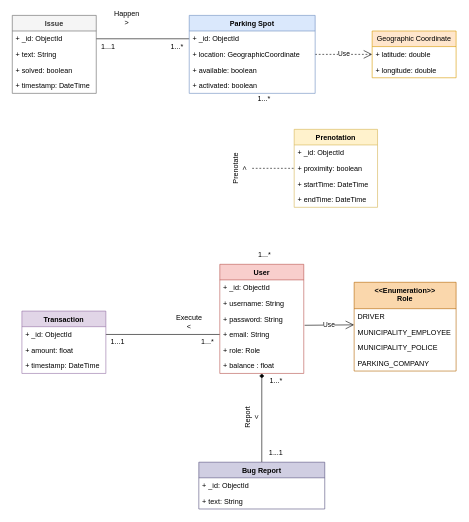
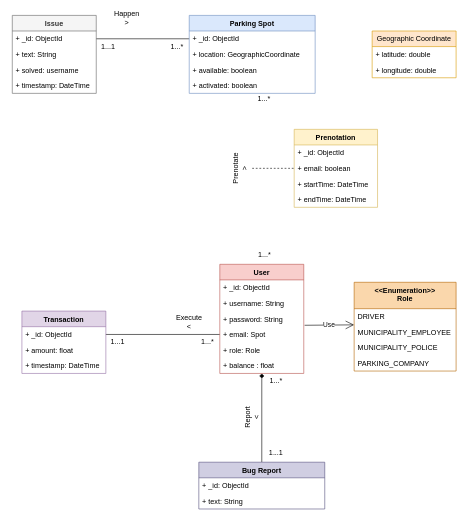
  <mxCell id="0" />
  <mxCell id="1" parent="0" />
  <mxCell id="2" value="Use" style="endArrow=open;endSize=12;dashed=0;html=1;exitX=1.01;exitY=-0.09;exitDx=0;exitDy=0;entryX=-0.001;entryY=0.037;entryDx=0;entryDy=0;exitPerimeter=0;entryPerimeter=0;" parent="1" source="41" target="34" edge="1"><mxGeometry width="160" relative="1" as="geometry"><mxPoint x="256" y="515" as="sourcePoint" /><mxPoint x="416" y="515" as="targetPoint" /></mxGeometry></mxCell>
- <mxCell id="3" value="Use" style="endArrow=open;endSize=12;dashed=1;html=1;exitX=1;exitY=0.5;exitDx=0;exitDy=0;entryX=0;entryY=0.5;entryDx=0;entryDy=0;" parent="1" source="23" target="27" edge="1"><mxGeometry width="160" relative="1" as="geometry"><mxPoint x="300" y="131" as="sourcePoint" /><mxPoint x="460" y="131" as="targetPoint" /></mxGeometry></mxCell>
  <mxCell id="4" value="" style="endArrow=none;html=1;entryX=0;entryY=0.5;entryDx=0;entryDy=0;exitX=1;exitY=0.5;exitDx=0;exitDy=0;" parent="1" source="49" target="41" edge="1"><mxGeometry width="50" height="50" relative="1" as="geometry"><mxPoint x="246" y="590" as="sourcePoint" /><mxPoint x="296" y="540" as="targetPoint" /></mxGeometry></mxCell>
  <mxCell id="5" value="" style="endArrow=diamond;html=1;exitX=0.5;exitY=0;exitDx=0;exitDy=0;" parent="1" source="29" target="43" edge="1"><mxGeometry width="50" height="50" relative="1" as="geometry"><mxPoint x="246" y="665" as="sourcePoint" /><mxPoint x="430.12" y="567" as="targetPoint" /></mxGeometry></mxCell>
  <mxCell id="6" value="" style="endArrow=none;html=1;entryX=0;entryY=0.5;entryDx=0;entryDy=0;exitX=1;exitY=0.5;exitDx=0;exitDy=0;" parent="1" source="17" target="22" edge="1"><mxGeometry width="50" height="50" relative="1" as="geometry"><mxPoint x="250" y="141" as="sourcePoint" /><mxPoint x="300" y="91" as="targetPoint" /></mxGeometry></mxCell>
  <mxCell id="7" value="Prenotation" style="swimlane;fontStyle=1;align=center;verticalAlign=top;childLayout=stackLayout;horizontal=1;startSize=26;horizontalStack=0;resizeParent=1;resizeParentMax=0;resizeLast=0;collapsible=1;marginBottom=0;fillColor=#fff2cc;strokeColor=#d6b656;" parent="1" vertex="1"><mxGeometry x="490" y="215" width="139" height="130" as="geometry" /></mxCell>
  <mxCell id="8" value="+ _id: ObjectId" style="text;strokeColor=none;fillColor=none;align=left;verticalAlign=top;spacingLeft=4;spacingRight=4;overflow=hidden;rotatable=0;points=[[0,0.5],[1,0.5]];portConstraint=eastwest;" parent="7" vertex="1"><mxGeometry y="26" width="139" height="26" as="geometry" /></mxCell>
- <mxCell id="9" value="+ proximity: boolean" style="text;strokeColor=none;fillColor=none;align=left;verticalAlign=top;spacingLeft=4;spacingRight=4;overflow=hidden;rotatable=0;points=[[0,0.5],[1,0.5]];portConstraint=eastwest;" parent="7" vertex="1"><mxGeometry y="52" width="139" height="26" as="geometry" /></mxCell>
+ <mxCell id="9" value="+ email: boolean" style="text;strokeColor=none;fillColor=none;align=left;verticalAlign=top;spacingLeft=4;spacingRight=4;overflow=hidden;rotatable=0;points=[[0,0.5],[1,0.5]];portConstraint=eastwest;" parent="7" vertex="1"><mxGeometry y="52" width="139" height="26" as="geometry" /></mxCell>
  <mxCell id="10" value="+ startTime: DateTime" style="text;strokeColor=none;fillColor=none;align=left;verticalAlign=top;spacingLeft=4;spacingRight=4;overflow=hidden;rotatable=0;points=[[0,0.5],[1,0.5]];portConstraint=eastwest;" parent="7" vertex="1"><mxGeometry y="78" width="139" height="26" as="geometry" /></mxCell>
  <mxCell id="11" value="+ endTime: DateTime" style="text;strokeColor=none;fillColor=none;align=left;verticalAlign=top;spacingLeft=4;spacingRight=4;overflow=hidden;rotatable=0;points=[[0,0.5],[1,0.5]];portConstraint=eastwest;" parent="7" vertex="1"><mxGeometry y="104" width="139" height="26" as="geometry" /></mxCell>
  <mxCell id="12" value="" style="endArrow=none;dashed=1;html=1;entryX=0;entryY=0.5;entryDx=0;entryDy=0;" parent="1" target="9" edge="1"><mxGeometry width="50" height="50" relative="1" as="geometry"><mxPoint x="420" y="280" as="sourcePoint" /><mxPoint x="460" y="325" as="targetPoint" /></mxGeometry></mxCell>
  <mxCell id="13" value="1...*" style="text;html=1;strokeColor=none;fillColor=none;align=center;verticalAlign=middle;whiteSpace=wrap;rounded=0;" parent="1" vertex="1"><mxGeometry x="420" y="155" width="40" height="20" as="geometry" /></mxCell>
  <mxCell id="14" value="Prenotate &amp;gt;" style="text;html=1;strokeColor=none;fillColor=none;align=center;verticalAlign=middle;whiteSpace=wrap;rounded=0;direction=west;rotation=270;" parent="1" vertex="1"><mxGeometry x="380" y="270" width="40" height="20" as="geometry" /></mxCell>
  <mxCell id="15" value="1...*" style="text;html=1;strokeColor=none;fillColor=none;align=center;verticalAlign=middle;whiteSpace=wrap;rounded=0;" parent="1" vertex="1"><mxGeometry x="421" y="415" width="40" height="20" as="geometry" /></mxCell>
  <mxCell id="16" value="Issue" style="swimlane;fontStyle=1;align=center;verticalAlign=top;childLayout=stackLayout;horizontal=1;startSize=26;horizontalStack=0;resizeParent=1;resizeParentMax=0;resizeLast=0;collapsible=1;marginBottom=0;fillColor=#f5f5f5;strokeColor=#666666;fontColor=#333333;" parent="1" vertex="1"><mxGeometry x="20" y="25" width="140" height="130" as="geometry" /></mxCell>
  <mxCell id="17" value="+ _id: ObjectId" style="text;strokeColor=none;fillColor=none;align=left;verticalAlign=top;spacingLeft=4;spacingRight=4;overflow=hidden;rotatable=0;points=[[0,0.5],[1,0.5]];portConstraint=eastwest;" parent="16" vertex="1"><mxGeometry y="26" width="140" height="26" as="geometry" /></mxCell>
  <mxCell id="18" value="+ text: String" style="text;strokeColor=none;fillColor=none;align=left;verticalAlign=top;spacingLeft=4;spacingRight=4;overflow=hidden;rotatable=0;points=[[0,0.5],[1,0.5]];portConstraint=eastwest;" parent="16" vertex="1"><mxGeometry y="52" width="140" height="26" as="geometry" /></mxCell>
- <mxCell id="19" value="+ solved: boolean" style="text;strokeColor=none;fillColor=none;align=left;verticalAlign=top;spacingLeft=4;spacingRight=4;overflow=hidden;rotatable=0;points=[[0,0.5],[1,0.5]];portConstraint=eastwest;" parent="16" vertex="1"><mxGeometry y="78" width="140" height="26" as="geometry" /></mxCell>
+ <mxCell id="19" value="+ solved: username" style="text;strokeColor=none;fillColor=none;align=left;verticalAlign=top;spacingLeft=4;spacingRight=4;overflow=hidden;rotatable=0;points=[[0,0.5],[1,0.5]];portConstraint=eastwest;" parent="16" vertex="1"><mxGeometry y="78" width="140" height="26" as="geometry" /></mxCell>
  <mxCell id="20" value="+ timestamp: DateTime" style="text;strokeColor=none;fillColor=none;align=left;verticalAlign=top;spacingLeft=4;spacingRight=4;overflow=hidden;rotatable=0;points=[[0,0.5],[1,0.5]];portConstraint=eastwest;" parent="16" vertex="1"><mxGeometry y="104" width="140" height="26" as="geometry" /></mxCell>
  <mxCell id="21" value="Parking Spot" style="swimlane;fontStyle=1;align=center;verticalAlign=top;childLayout=stackLayout;horizontal=1;startSize=26;horizontalStack=0;resizeParent=1;resizeParentMax=0;resizeLast=0;collapsible=1;marginBottom=0;fillColor=#dae8fc;strokeColor=#6c8ebf;" parent="1" vertex="1"><mxGeometry x="315" y="25" width="210" height="130" as="geometry" /></mxCell>
  <mxCell id="22" value="+ _id: ObjectId" style="text;strokeColor=none;fillColor=none;align=left;verticalAlign=top;spacingLeft=4;spacingRight=4;overflow=hidden;rotatable=0;points=[[0,0.5],[1,0.5]];portConstraint=eastwest;" parent="21" vertex="1"><mxGeometry y="26" width="210" height="26" as="geometry" /></mxCell>
  <mxCell id="23" value="+ location: GeographicCoordinate" style="text;strokeColor=none;fillColor=none;align=left;verticalAlign=top;spacingLeft=4;spacingRight=4;overflow=hidden;rotatable=0;points=[[0,0.5],[1,0.5]];portConstraint=eastwest;" parent="21" vertex="1"><mxGeometry y="52" width="210" height="26" as="geometry" /></mxCell>
  <mxCell id="24" value="+ available: boolean" style="text;strokeColor=none;fillColor=none;align=left;verticalAlign=top;spacingLeft=4;spacingRight=4;overflow=hidden;rotatable=0;points=[[0,0.5],[1,0.5]];portConstraint=eastwest;" parent="21" vertex="1"><mxGeometry y="78" width="210" height="26" as="geometry" /></mxCell>
  <mxCell id="25" value="+ activated: boolean" style="text;strokeColor=none;fillColor=none;align=left;verticalAlign=top;spacingLeft=4;spacingRight=4;overflow=hidden;rotatable=0;points=[[0,0.5],[1,0.5]];portConstraint=eastwest;" parent="21" vertex="1"><mxGeometry y="104" width="210" height="26" as="geometry" /></mxCell>
  <mxCell id="26" value="Geographic Coordinate" style="swimlane;fontStyle=0;childLayout=stackLayout;horizontal=1;startSize=26;fillColor=#ffe6cc;horizontalStack=0;resizeParent=1;resizeParentMax=0;resizeLast=0;collapsible=1;marginBottom=0;strokeColor=#d79b00;" parent="1" vertex="1"><mxGeometry x="620" y="51" width="140" height="78" as="geometry"><mxRectangle x="590" y="200" width="150" height="26" as="alternateBounds" /></mxGeometry></mxCell>
  <mxCell id="27" value="+ latitude: double" style="text;strokeColor=none;fillColor=none;align=left;verticalAlign=top;spacingLeft=4;spacingRight=4;overflow=hidden;rotatable=0;points=[[0,0.5],[1,0.5]];portConstraint=eastwest;" parent="26" vertex="1"><mxGeometry y="26" width="140" height="26" as="geometry" /></mxCell>
  <mxCell id="28" value="+ longitude: double" style="text;strokeColor=none;fillColor=none;align=left;verticalAlign=top;spacingLeft=4;spacingRight=4;overflow=hidden;rotatable=0;points=[[0,0.5],[1,0.5]];portConstraint=eastwest;" parent="26" vertex="1"><mxGeometry y="52" width="140" height="26" as="geometry" /></mxCell>
  <mxCell id="29" value="Bug Report" style="swimlane;fontStyle=1;align=center;verticalAlign=top;childLayout=stackLayout;horizontal=1;startSize=26;horizontalStack=0;resizeParent=1;resizeParentMax=0;resizeLast=0;collapsible=1;marginBottom=0;fillColor=#d0cee2;strokeColor=#56517e;" parent="1" vertex="1"><mxGeometry x="331" y="770" width="210" height="78" as="geometry" /></mxCell>
  <mxCell id="30" value="+ _id: ObjectId" style="text;strokeColor=none;fillColor=none;align=left;verticalAlign=top;spacingLeft=4;spacingRight=4;overflow=hidden;rotatable=0;points=[[0,0.5],[1,0.5]];portConstraint=eastwest;" parent="29" vertex="1"><mxGeometry y="26" width="210" height="26" as="geometry" /></mxCell>
  <mxCell id="31" value="+ text: String" style="text;strokeColor=none;fillColor=none;align=left;verticalAlign=top;spacingLeft=4;spacingRight=4;overflow=hidden;rotatable=0;points=[[0,0.5],[1,0.5]];portConstraint=eastwest;" parent="29" vertex="1"><mxGeometry y="52" width="210" height="26" as="geometry" /></mxCell>
  <mxCell id="32" value="&lt;&lt;Enumeration&gt;&gt;&#10;Role" style="swimlane;fontStyle=1;align=center;verticalAlign=top;childLayout=stackLayout;horizontal=1;startSize=44;horizontalStack=0;resizeParent=1;resizeParentMax=0;resizeLast=0;collapsible=1;marginBottom=0;fillColor=#fad7ac;strokeColor=#b46504;" parent="1" vertex="1"><mxGeometry x="590" y="470" width="170" height="148" as="geometry" /></mxCell>
  <mxCell id="33" value="DRIVER" style="text;strokeColor=none;fillColor=none;align=left;verticalAlign=top;spacingLeft=4;spacingRight=4;overflow=hidden;rotatable=0;points=[[0,0.5],[1,0.5]];portConstraint=eastwest;" parent="32" vertex="1"><mxGeometry y="44" width="170" height="26" as="geometry" /></mxCell>
  <mxCell id="34" value="MUNICIPALITY_EMPLOYEE" style="text;strokeColor=none;fillColor=none;align=left;verticalAlign=top;spacingLeft=4;spacingRight=4;overflow=hidden;rotatable=0;points=[[0,0.5],[1,0.5]];portConstraint=eastwest;" parent="32" vertex="1"><mxGeometry y="70" width="170" height="26" as="geometry" /></mxCell>
  <mxCell id="35" value="MUNICIPALITY_POLICE" style="text;strokeColor=none;fillColor=none;align=left;verticalAlign=top;spacingLeft=4;spacingRight=4;overflow=hidden;rotatable=0;points=[[0,0.5],[1,0.5]];portConstraint=eastwest;" parent="32" vertex="1"><mxGeometry y="96" width="170" height="26" as="geometry" /></mxCell>
  <mxCell id="36" value="PARKING_COMPANY" style="text;strokeColor=none;fillColor=none;align=left;verticalAlign=top;spacingLeft=4;spacingRight=4;overflow=hidden;rotatable=0;points=[[0,0.5],[1,0.5]];portConstraint=eastwest;" parent="32" vertex="1"><mxGeometry y="122" width="170" height="26" as="geometry" /></mxCell>
  <mxCell id="37" value="User" style="swimlane;fontStyle=1;align=center;verticalAlign=top;childLayout=stackLayout;horizontal=1;startSize=26;horizontalStack=0;resizeParent=1;resizeParentMax=0;resizeLast=0;collapsible=1;marginBottom=0;fillColor=#f8cecc;strokeColor=#b85450;" parent="1" vertex="1"><mxGeometry x="366" y="440" width="140" height="182" as="geometry" /></mxCell>
  <mxCell id="38" value="+ _id: ObjectId" style="text;strokeColor=none;fillColor=none;align=left;verticalAlign=top;spacingLeft=4;spacingRight=4;overflow=hidden;rotatable=0;points=[[0,0.5],[1,0.5]];portConstraint=eastwest;" parent="37" vertex="1"><mxGeometry y="26" width="140" height="26" as="geometry" /></mxCell>
  <mxCell id="39" value="+ username: String" style="text;strokeColor=none;fillColor=none;align=left;verticalAlign=top;spacingLeft=4;spacingRight=4;overflow=hidden;rotatable=0;points=[[0,0.5],[1,0.5]];portConstraint=eastwest;" parent="37" vertex="1"><mxGeometry y="52" width="140" height="26" as="geometry" /></mxCell>
  <mxCell id="40" value="+ password: String" style="text;strokeColor=none;fillColor=none;align=left;verticalAlign=top;spacingLeft=4;spacingRight=4;overflow=hidden;rotatable=0;points=[[0,0.5],[1,0.5]];portConstraint=eastwest;" parent="37" vertex="1"><mxGeometry y="78" width="140" height="26" as="geometry" /></mxCell>
- <mxCell id="41" value="+ email: String" style="text;strokeColor=none;fillColor=none;align=left;verticalAlign=top;spacingLeft=4;spacingRight=4;overflow=hidden;rotatable=0;points=[[0,0.5],[1,0.5]];portConstraint=eastwest;" parent="37" vertex="1"><mxGeometry y="104" width="140" height="26" as="geometry" /></mxCell>
+ <mxCell id="41" value="+ email: Spot" style="text;strokeColor=none;fillColor=none;align=left;verticalAlign=top;spacingLeft=4;spacingRight=4;overflow=hidden;rotatable=0;points=[[0,0.5],[1,0.5]];portConstraint=eastwest;" parent="37" vertex="1"><mxGeometry y="104" width="140" height="26" as="geometry" /></mxCell>
  <mxCell id="42" value="+ role: Role" style="text;strokeColor=none;fillColor=none;align=left;verticalAlign=top;spacingLeft=4;spacingRight=4;overflow=hidden;rotatable=0;points=[[0,0.5],[1,0.5]];portConstraint=eastwest;" parent="37" vertex="1"><mxGeometry y="130" width="140" height="26" as="geometry" /></mxCell>
  <mxCell id="43" value="+ balance : float" style="text;strokeColor=none;fillColor=none;align=left;verticalAlign=top;spacingLeft=4;spacingRight=4;overflow=hidden;rotatable=0;points=[[0,0.5],[1,0.5]];portConstraint=eastwest;" parent="37" vertex="1"><mxGeometry y="156" width="140" height="26" as="geometry" /></mxCell>
  <mxCell id="44" value="1...1" style="text;html=1;strokeColor=none;fillColor=none;align=center;verticalAlign=middle;whiteSpace=wrap;rounded=0;" parent="1" vertex="1"><mxGeometry x="440" y="745" width="40" height="20" as="geometry" /></mxCell>
  <mxCell id="45" value="1...*" style="text;html=1;strokeColor=none;fillColor=none;align=center;verticalAlign=middle;whiteSpace=wrap;rounded=0;" parent="1" vertex="1"><mxGeometry x="440" y="625" width="40" height="20" as="geometry" /></mxCell>
  <mxCell id="46" value="Report&lt;br&gt;&amp;lt;" style="text;html=1;strokeColor=none;fillColor=none;align=center;verticalAlign=middle;whiteSpace=wrap;rounded=0;direction=west;rotation=270;" parent="1" vertex="1"><mxGeometry x="400" y="685" width="40" height="20" as="geometry" /></mxCell>
  <mxCell id="47" value="Execute&lt;br&gt;&amp;lt;" style="text;html=1;strokeColor=none;fillColor=none;align=center;verticalAlign=middle;whiteSpace=wrap;rounded=0;fontSize=12;" parent="1" vertex="1"><mxGeometry x="295" y="527" width="40" height="20" as="geometry" /></mxCell>
  <mxCell id="48" value="Transaction" style="swimlane;fontStyle=1;align=center;verticalAlign=top;childLayout=stackLayout;horizontal=1;startSize=26;horizontalStack=0;resizeParent=1;resizeParentMax=0;resizeLast=0;collapsible=1;marginBottom=0;fillColor=#e1d5e7;strokeColor=#9673a6;" parent="1" vertex="1"><mxGeometry x="36" y="518" width="140" height="104" as="geometry" /></mxCell>
  <mxCell id="49" value="+ _id: ObjectId" style="text;strokeColor=none;fillColor=none;align=left;verticalAlign=top;spacingLeft=4;spacingRight=4;overflow=hidden;rotatable=0;points=[[0,0.5],[1,0.5]];portConstraint=eastwest;" parent="48" vertex="1"><mxGeometry y="26" width="140" height="26" as="geometry" /></mxCell>
  <mxCell id="50" value="+ amount: float" style="text;strokeColor=none;fillColor=none;align=left;verticalAlign=top;spacingLeft=4;spacingRight=4;overflow=hidden;rotatable=0;points=[[0,0.5],[1,0.5]];portConstraint=eastwest;" parent="48" vertex="1"><mxGeometry y="52" width="140" height="26" as="geometry" /></mxCell>
  <mxCell id="51" value="+ timestamp: DateTime" style="text;strokeColor=none;fillColor=none;align=left;verticalAlign=top;spacingLeft=4;spacingRight=4;overflow=hidden;rotatable=0;points=[[0,0.5],[1,0.5]];portConstraint=eastwest;" parent="48" vertex="1"><mxGeometry y="78" width="140" height="26" as="geometry" /></mxCell>
  <mxCell id="52" value="1...1" style="text;html=1;strokeColor=none;fillColor=none;align=center;verticalAlign=middle;whiteSpace=wrap;rounded=0;" parent="1" vertex="1"><mxGeometry x="176" y="560" width="40" height="20" as="geometry" /></mxCell>
  <mxCell id="53" value="1...*" style="text;html=1;strokeColor=none;fillColor=none;align=center;verticalAlign=middle;whiteSpace=wrap;rounded=0;" parent="1" vertex="1"><mxGeometry x="326" y="560" width="40" height="20" as="geometry" /></mxCell>
  <mxCell id="54" value="1...1" style="text;html=1;strokeColor=none;fillColor=none;align=center;verticalAlign=middle;whiteSpace=wrap;rounded=0;" parent="1" vertex="1"><mxGeometry x="160" y="67" width="40" height="20" as="geometry" /></mxCell>
  <mxCell id="55" value="1...*" style="text;html=1;strokeColor=none;fillColor=none;align=center;verticalAlign=middle;whiteSpace=wrap;rounded=0;" parent="1" vertex="1"><mxGeometry x="275" y="67" width="40" height="20" as="geometry" /></mxCell>
  <mxCell id="56" value="Happen&lt;br&gt;&amp;gt;" style="text;html=1;strokeColor=none;fillColor=none;align=center;verticalAlign=middle;whiteSpace=wrap;rounded=0;fontSize=12;" vertex="1" parent="1"><mxGeometry x="191" y="20" width="40" height="20" as="geometry" /></mxCell>
